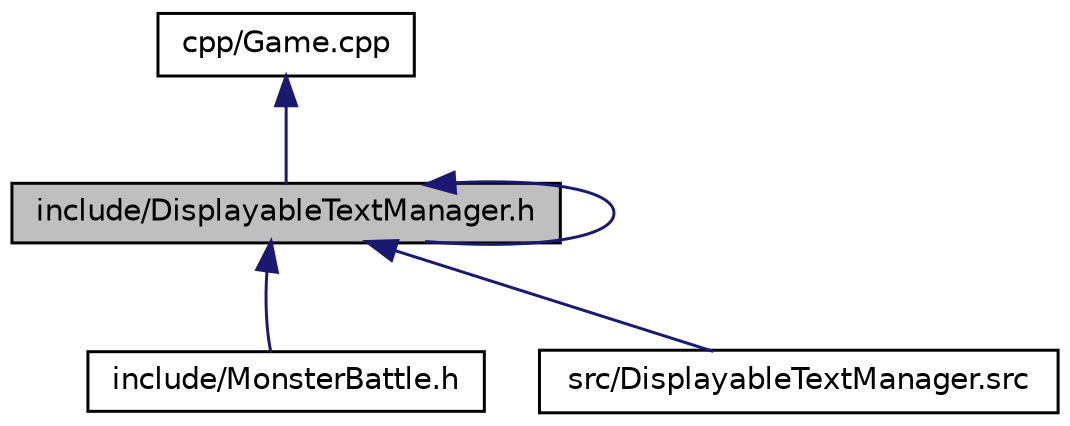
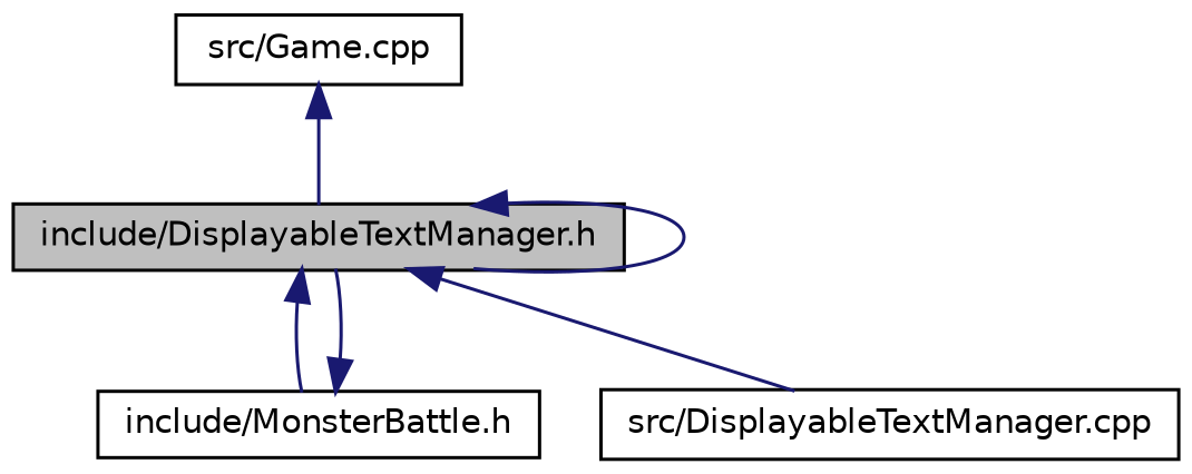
  digraph {
    node [color=black fillcolor=white fontname=Helvetica fontsize=10 shape=record style=filled]
    edge [color=midnightblue dir=back fontname=Helvetica fontsize=10 labelfontname=Helvetica labelfontsize=10 style=solid]
    n1 [fillcolor=grey75 fontcolor=black height=0.2 label="include/DisplayableTextManager.h" width=0.4]
    n2 [height=0.2 label="include/MonsterBattle.h" width=0.4]
-   n3 [height=0.2 label="src/DisplayableTextManager.src" width=0.4]
-   n4 [height=0.2 label="cpp/Game.cpp" width=0.4]
+   n3 [height=0.2 label="src/DisplayableTextManager.cpp" width=0.4]
+   n4 [height=0.2 label="src/Game.cpp" width=0.4]
    n1 -> n1
    n1 -> n2
    n1 -> n3
+   n2 -> n1
    n4 -> n1
  }
